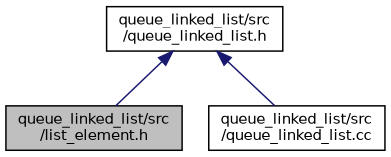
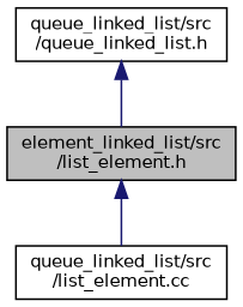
  digraph {
    node [color=black fontname=Helvetica fontsize=10 shape=record]
    edge [color=midnightblue dir=back fontname=Helvetica fontsize=10 labelfontname=Helvetica labelfontsize=10 style=solid]
-   n1 [fillcolor=grey75 fontcolor=black height=0.2 label="queue_linked_list/src\l/list_element.h" style=filled width=0.4]
+   n1 [fillcolor=grey75 fontcolor=black height=0.2 label="element_linked_list/src\l/list_element.h" style=filled width=0.4]
+   n2 [height=0.2 label="queue_linked_list/src\l/list_element.cc" width=0.4]
    n3 [height=0.2 label="queue_linked_list/src\l/queue_linked_list.h" width=0.4]
-   n4 [height=0.2 label="queue_linked_list/src\l/queue_linked_list.cc" width=0.4]
+   n1 -> n2
    n3 -> n1
-   n3 -> n4
  }
